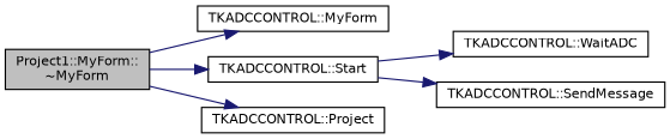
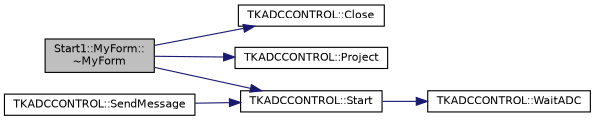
  digraph {
    rankdir=LR
    node [color=black fillcolor=white fontname=Helvetica fontsize=10 shape=record style=filled]
    edge [color=midnightblue fontname=Helvetica fontsize=10 labelfontname=Helvetica labelfontsize=10 style=solid]
-   n1 [fillcolor=grey75 fontcolor=black height=0.2 label="Project1::MyForm::\l~MyForm" width=0.4]
-   n2 [height=0.2 label="TKADCCONTROL::MyForm" width=0.4]
+   n1 [fillcolor=grey75 fontcolor=black height=0.2 label="Start1::MyForm::\l~MyForm" width=0.4]
+   n2 [height=0.2 label="TKADCCONTROL::Close" width=0.4]
    n3 [height=0.2 label="TKADCCONTROL::Start" width=0.4]
    n4 [height=0.2 label="TKADCCONTROL::Project" width=0.4]
    n5 [height=0.2 label="TKADCCONTROL::WaitADC" width=0.4]
    n6 [height=0.2 label="TKADCCONTROL::SendMessage" width=0.4]
    n1 -> n2
    n1 -> n3
    n1 -> n4
    n3 -> n5
-   n3 -> n6
+   n6 -> n3
  }
